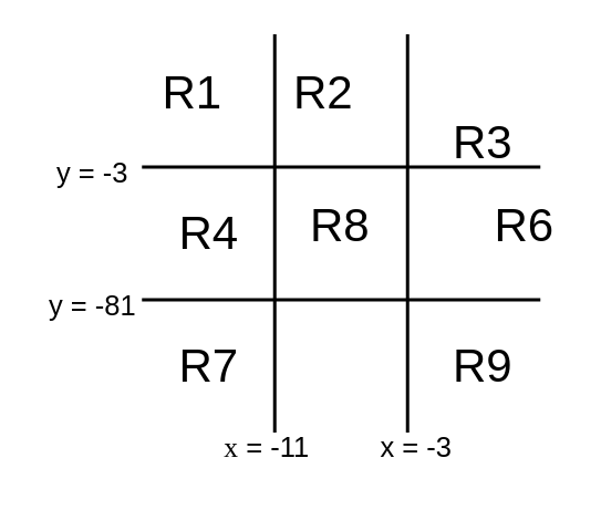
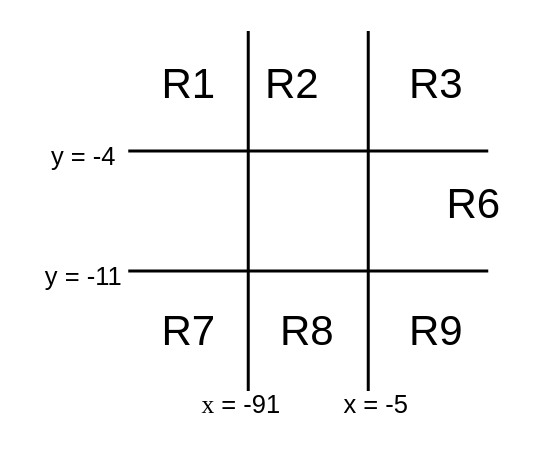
  <mxCell id="0" />
  <mxCell id="1" parent="0" />
  <mxCell id="2" value="" style="endArrow=none;html=1;rounded=0;strokeWidth=2;" parent="1" edge="1"><mxGeometry width="50" height="50" relative="1" as="geometry"><mxPoint x="85" y="180" as="sourcePoint" /><mxPoint x="325" y="180" as="targetPoint" /></mxGeometry></mxCell>
  <mxCell id="3" value="" style="endArrow=none;html=1;rounded=0;strokeWidth=2;" parent="1" edge="1"><mxGeometry width="50" height="50" relative="1" as="geometry"><mxPoint x="85" y="100" as="sourcePoint" /><mxPoint x="325" y="100" as="targetPoint" /></mxGeometry></mxCell>
  <mxCell id="4" value="" style="endArrow=none;html=1;rounded=0;strokeWidth=2;" parent="1" edge="1"><mxGeometry width="50" height="50" relative="1" as="geometry"><mxPoint x="165" y="20" as="sourcePoint" /><mxPoint x="165" y="260" as="targetPoint" /></mxGeometry></mxCell>
  <mxCell id="5" value="" style="endArrow=none;html=1;rounded=0;strokeWidth=2;" parent="1" edge="1"><mxGeometry width="50" height="50" relative="1" as="geometry"><mxPoint x="245" y="20" as="sourcePoint" /><mxPoint x="245" y="260" as="targetPoint" /></mxGeometry></mxCell>
- <mxCell id="6" value="&lt;font face=&quot;Cambria Math&quot; style=&quot;font-size: 17px;&quot;&gt;x&lt;/font&gt; = -11" style="text;html=1;align=center;verticalAlign=middle;resizable=0;points=[];autosize=1;strokeColor=none;fillColor=none;strokeWidth=1;fontSize=17;" parent="1" vertex="1"><mxGeometry x="125" y="255" width="70" height="30" as="geometry" /></mxCell>
- <mxCell id="7" value="x = -3" style="text;html=1;align=center;verticalAlign=middle;resizable=0;points=[];autosize=1;strokeColor=none;fillColor=none;fontSize=17;" parent="1" vertex="1"><mxGeometry x="220" y="255" width="60" height="30" as="geometry" /></mxCell>
- <mxCell id="8" value="y = -81" style="text;html=1;align=center;verticalAlign=middle;resizable=0;points=[];autosize=1;strokeColor=none;fillColor=none;fontSize=17;" parent="1" vertex="1"><mxGeometry x="20" y="170" width="70" height="30" as="geometry" /></mxCell>
- <mxCell id="9" value="y = -3" style="text;html=1;align=center;verticalAlign=middle;resizable=0;points=[];autosize=1;strokeColor=none;fillColor=none;fontSize=17;" parent="1" vertex="1"><mxGeometry x="25" y="90" width="60" height="30" as="geometry" /></mxCell>
- <mxCell id="10" value="R1" style="text;html=1;align=center;verticalAlign=middle;resizable=0;points=[];autosize=1;strokeColor=none;fillColor=none;fontSize=28;" parent="1" vertex="1"><mxGeometry x="90" y="35" width="50" height="40" as="geometry" /></mxCell>
+ <mxCell id="6" value="&lt;font face=&quot;Cambria Math&quot; style=&quot;font-size: 17px;&quot;&gt;x&lt;/font&gt; = -91" style="text;html=1;align=center;verticalAlign=middle;resizable=0;points=[];autosize=1;strokeColor=none;fillColor=none;strokeWidth=1;fontSize=17;" parent="1" vertex="1"><mxGeometry x="125" y="255" width="70" height="30" as="geometry" /></mxCell>
+ <mxCell id="7" value="x = -5" style="text;html=1;align=center;verticalAlign=middle;resizable=0;points=[];autosize=1;strokeColor=none;fillColor=none;fontSize=17;" parent="1" vertex="1"><mxGeometry x="220" y="255" width="60" height="30" as="geometry" /></mxCell>
+ <mxCell id="8" value="y = -11" style="text;html=1;align=center;verticalAlign=middle;resizable=0;points=[];autosize=1;strokeColor=none;fillColor=none;fontSize=17;" parent="1" vertex="1"><mxGeometry x="20" y="170" width="70" height="30" as="geometry" /></mxCell>
+ <mxCell id="9" value="y = -4" style="text;html=1;align=center;verticalAlign=middle;resizable=0;points=[];autosize=1;strokeColor=none;fillColor=none;fontSize=17;" parent="1" vertex="1"><mxGeometry x="25" y="90" width="60" height="30" as="geometry" /></mxCell>
+ <mxCell id="10" value="R1" style="text;html=1;align=center;verticalAlign=middle;resizable=0;points=[];autosize=1;strokeColor=none;fillColor=none;fontSize=28;" parent="1" vertex="1"><mxGeometry x="100" y="35" width="50" height="40" as="geometry" /></mxCell>
  <mxCell id="11" value="R2" style="text;html=1;align=center;verticalAlign=middle;resizable=0;points=[];autosize=1;strokeColor=none;fillColor=none;fontSize=28;" parent="1" vertex="1"><mxGeometry x="169" y="35" width="50" height="40" as="geometry" /></mxCell>
- <mxCell id="12" value="R3" style="text;html=1;align=center;verticalAlign=middle;resizable=0;points=[];autosize=1;strokeColor=none;fillColor=none;fontSize=28;" parent="1" vertex="1"><mxGeometry x="265" y="65" width="50" height="40" as="geometry" /></mxCell>
- <mxCell id="13" value="R4" style="text;html=1;align=center;verticalAlign=middle;resizable=0;points=[];autosize=1;strokeColor=none;fillColor=none;fontSize=28;" parent="1" vertex="1"><mxGeometry x="100" y="120" width="50" height="40" as="geometry" /></mxCell>
+ <mxCell id="12" value="R3" style="text;html=1;align=center;verticalAlign=middle;resizable=0;points=[];autosize=1;strokeColor=none;fillColor=none;fontSize=28;" parent="1" vertex="1"><mxGeometry x="265" y="35" width="50" height="40" as="geometry" /></mxCell>
  <mxCell id="14" value="R6" style="text;html=1;align=center;verticalAlign=middle;resizable=0;points=[];autosize=1;strokeColor=none;fillColor=none;fontSize=28;" parent="1" vertex="1"><mxGeometry x="290" y="115" width="50" height="40" as="geometry" /></mxCell>
  <mxCell id="15" value="R7" style="text;html=1;align=center;verticalAlign=middle;resizable=0;points=[];autosize=1;strokeColor=none;fillColor=none;fontSize=28;" parent="1" vertex="1"><mxGeometry x="100" y="200" width="50" height="40" as="geometry" /></mxCell>
- <mxCell id="16" value="R8" style="text;html=1;align=center;verticalAlign=middle;resizable=0;points=[];autosize=1;strokeColor=none;fillColor=none;fontSize=28;" parent="1" vertex="1"><mxGeometry x="179" y="115" width="50" height="40" as="geometry" /></mxCell>
+ <mxCell id="16" value="R8" style="text;html=1;align=center;verticalAlign=middle;resizable=0;points=[];autosize=1;strokeColor=none;fillColor=none;fontSize=28;" parent="1" vertex="1"><mxGeometry x="179" y="200" width="50" height="40" as="geometry" /></mxCell>
  <mxCell id="17" value="R9" style="text;html=1;align=center;verticalAlign=middle;resizable=0;points=[];autosize=1;strokeColor=none;fillColor=none;fontSize=28;" parent="1" vertex="1"><mxGeometry x="265" y="200" width="50" height="40" as="geometry" /></mxCell>
